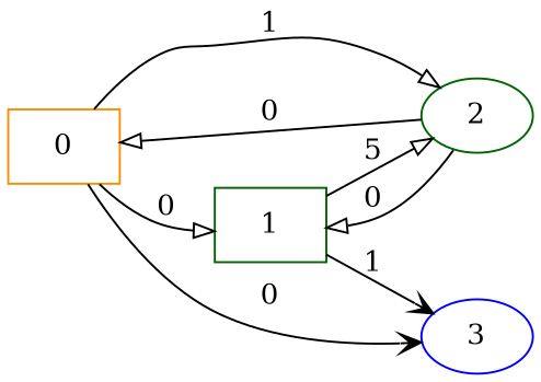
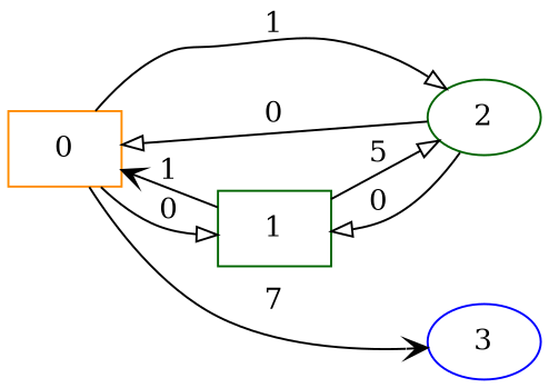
  digraph {
    rankdir=LR
    node [color=darkgreen shape=box]
    edge [arrowhead=onormal]
    0 [color=darkorange]
    1
    2 [shape=ellipse]
    3 [color=blue shape=ellipse]
    0 -> 1 [label=0]
    0 -> 2 [label=1]
-   0 -> 3 [arrowhead=vee label=0]
-   1 -> 3 [arrowhead=vee label=1]
+   0 -> 3 [arrowhead=vee label=7]
+   1 -> 0 [arrowhead=vee label=1]
    1 -> 2 [label=5]
    2 -> 0 [label=0]
    2 -> 1 [label=0]
  }
